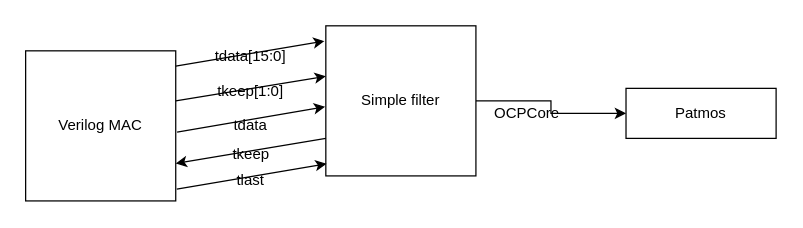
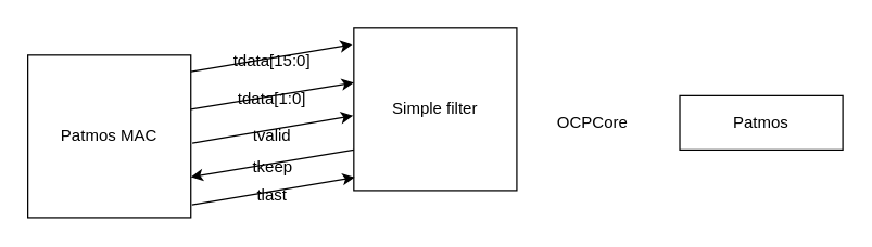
  <mxCell id="0" />
  <mxCell id="1" parent="0" />
- <mxCell id="2" value="Verilog MAC" style="rounded=0;whiteSpace=wrap;html=1;" vertex="1" parent="1"><mxGeometry x="20" y="40" width="120" height="120" as="geometry" /></mxCell>
- <mxCell id="3" style="edgeStyle=orthogonalEdgeStyle;rounded=0;orthogonalLoop=1;jettySize=auto;html=1;exitX=1;exitY=0.5;exitDx=0;exitDy=0;entryX=0;entryY=0.5;entryDx=0;entryDy=0;startArrow=none;startFill=0;endArrow=classic;endFill=1;" edge="1" parent="1" source="4" target="15"><mxGeometry relative="1" as="geometry" /></mxCell>
+ <mxCell id="2" value="Patmos MAC" style="rounded=0;whiteSpace=wrap;html=1;" vertex="1" parent="1"><mxGeometry x="20" y="40" width="120" height="120" as="geometry" /></mxCell>
  <mxCell id="4" value="Simple filter" style="rounded=0;whiteSpace=wrap;html=1;" vertex="1" parent="1"><mxGeometry x="260" y="20" width="120" height="120" as="geometry" /></mxCell>
  <mxCell id="5" value="tdata[15:0]" style="text;html=1;strokeColor=none;fillColor=none;align=center;verticalAlign=middle;whiteSpace=wrap;rounded=0;" vertex="1" parent="1"><mxGeometry x="170" y="30" width="60" height="30" as="geometry" /></mxCell>
- <mxCell id="6" value="tkeep[1:0]" style="text;html=1;strokeColor=none;fillColor=none;align=center;verticalAlign=middle;whiteSpace=wrap;rounded=0;" vertex="1" parent="1"><mxGeometry x="170" y="58" width="60" height="30" as="geometry" /></mxCell>
- <mxCell id="7" value="tdata" style="text;html=1;strokeColor=none;fillColor=none;align=center;verticalAlign=middle;whiteSpace=wrap;rounded=0;" vertex="1" parent="1"><mxGeometry x="170" y="85" width="60" height="30" as="geometry" /></mxCell>
+ <mxCell id="6" value="tdata[1:0]" style="text;html=1;strokeColor=none;fillColor=none;align=center;verticalAlign=middle;whiteSpace=wrap;rounded=0;" vertex="1" parent="1"><mxGeometry x="170" y="58" width="60" height="30" as="geometry" /></mxCell>
+ <mxCell id="7" value="tvalid" style="text;html=1;strokeColor=none;fillColor=none;align=center;verticalAlign=middle;whiteSpace=wrap;rounded=0;" vertex="1" parent="1"><mxGeometry x="170" y="85" width="60" height="30" as="geometry" /></mxCell>
  <mxCell id="8" value="tkeep" style="text;html=1;strokeColor=none;fillColor=none;align=center;verticalAlign=middle;whiteSpace=wrap;rounded=0;" vertex="1" parent="1"><mxGeometry x="175.5" y="112" width="49" height="22" as="geometry" /></mxCell>
  <mxCell id="9" value="tlast" style="text;html=1;strokeColor=none;fillColor=none;align=center;verticalAlign=middle;whiteSpace=wrap;rounded=0;" vertex="1" parent="1"><mxGeometry x="170" y="129" width="60" height="30" as="geometry" /></mxCell>
  <mxCell id="10" value="" style="endArrow=classic;html=1;rounded=0;exitX=1;exitY=0.102;exitDx=0;exitDy=0;exitPerimeter=0;entryX=-0.009;entryY=0.102;entryDx=0;entryDy=0;entryPerimeter=0;" edge="1" parent="1" source="2" target="4"><mxGeometry width="50" height="50" relative="1" as="geometry"><mxPoint x="130" y="120" as="sourcePoint" /><mxPoint x="180" y="70" as="targetPoint" /></mxGeometry></mxCell>
  <mxCell id="11" value="" style="endArrow=classic;html=1;rounded=0;entryX=0;entryY=0.336;entryDx=0;entryDy=0;entryPerimeter=0;" edge="1" parent="1" target="4"><mxGeometry width="50" height="50" relative="1" as="geometry"><mxPoint x="140" y="80" as="sourcePoint" /><mxPoint x="180" y="70" as="targetPoint" /></mxGeometry></mxCell>
  <mxCell id="12" value="" style="endArrow=classic;html=1;rounded=0;exitX=1.009;exitY=0.542;exitDx=0;exitDy=0;exitPerimeter=0;entryX=-0.005;entryY=0.539;entryDx=0;entryDy=0;entryPerimeter=0;" edge="1" parent="1" source="2" target="4"><mxGeometry width="50" height="50" relative="1" as="geometry"><mxPoint x="180" y="140" as="sourcePoint" /><mxPoint x="230" y="90" as="targetPoint" /></mxGeometry></mxCell>
  <mxCell id="13" value="" style="endArrow=none;html=1;rounded=0;exitX=1;exitY=0.75;exitDx=0;exitDy=0;entryX=0;entryY=0.75;entryDx=0;entryDy=0;startArrow=classic;startFill=1;endFill=0;" edge="1" parent="1" source="2" target="4"><mxGeometry width="50" height="50" relative="1" as="geometry"><mxPoint x="130" y="120" as="sourcePoint" /><mxPoint x="180" y="70" as="targetPoint" /></mxGeometry></mxCell>
  <mxCell id="14" value="" style="endArrow=classic;html=1;rounded=0;exitX=1.007;exitY=0.921;exitDx=0;exitDy=0;exitPerimeter=0;entryX=0.005;entryY=0.919;entryDx=0;entryDy=0;entryPerimeter=0;" edge="1" parent="1" source="2" target="4"><mxGeometry width="50" height="50" relative="1" as="geometry"><mxPoint x="130" y="120" as="sourcePoint" /><mxPoint x="180" y="70" as="targetPoint" /></mxGeometry></mxCell>
  <mxCell id="15" value="Patmos" style="rounded=0;whiteSpace=wrap;html=1;" vertex="1" parent="1"><mxGeometry x="500" y="70" width="120" height="40" as="geometry" /></mxCell>
- <mxCell id="16" value="OCPCore" style="text;html=1;strokeColor=none;fillColor=none;align=center;verticalAlign=middle;whiteSpace=wrap;rounded=0;" vertex="1" parent="1"><mxGeometry x="391" y="75" width="60" height="30" as="geometry" /></mxCell>
+ <mxCell id="16" value="OCPCore" style="text;html=1;strokeColor=none;fillColor=none;align=center;verticalAlign=middle;whiteSpace=wrap;rounded=0;" vertex="1" parent="1"><mxGeometry x="406" y="75" width="60" height="30" as="geometry" /></mxCell>
